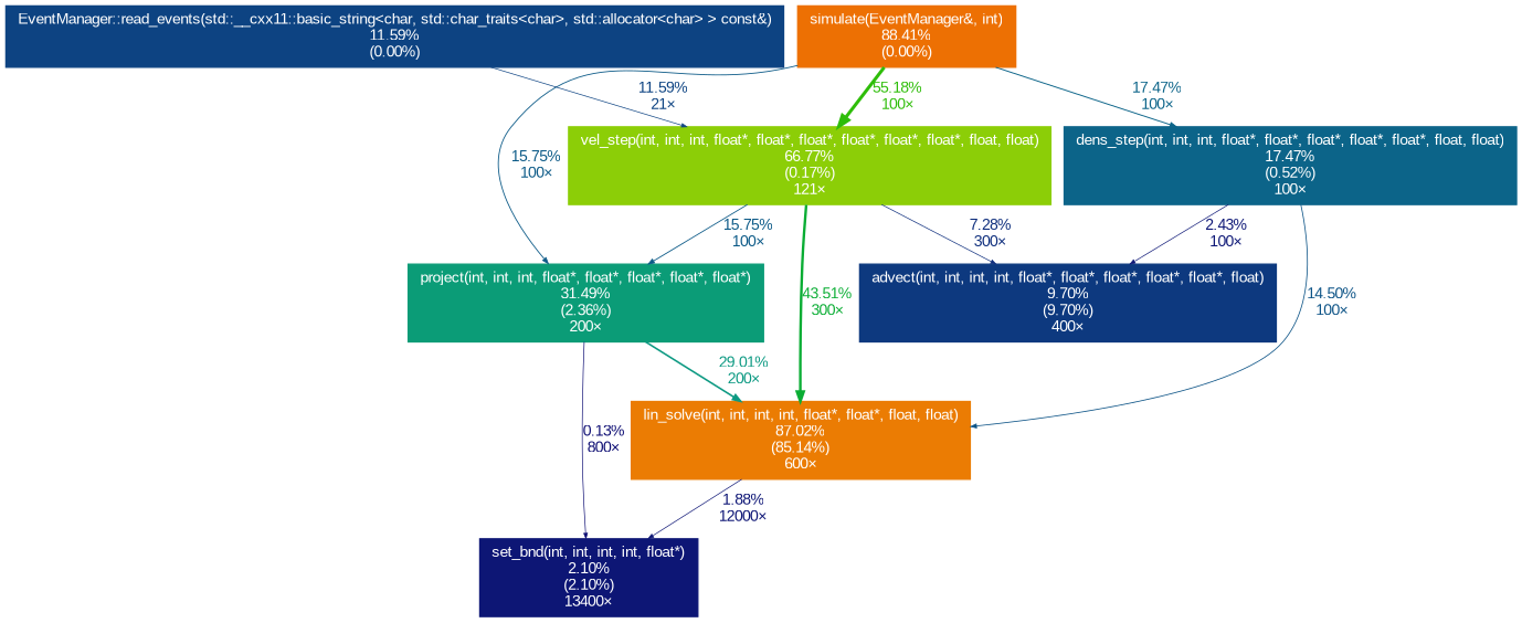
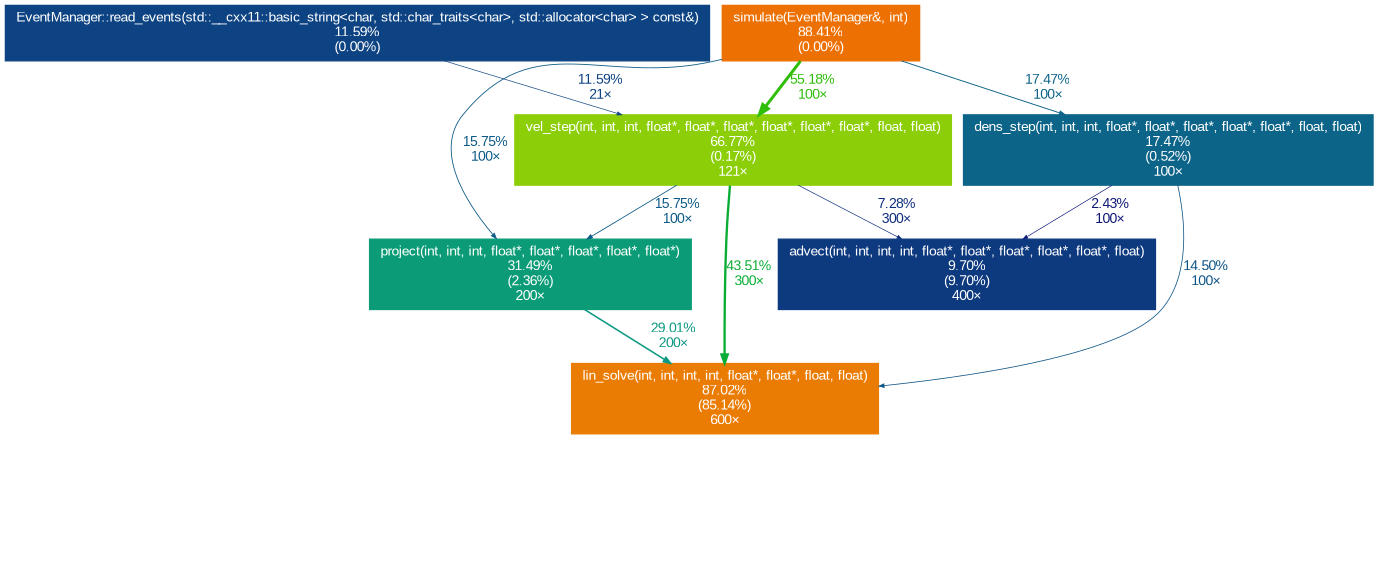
  digraph {
    fontname=Arial
    nodesep=0.125
    ranksep=0.25
    node [fontcolor="#ffffff" fontname=Arial fontsize=10.00 shape=box style=filled]
    edge [arrowsize=0.35 color="#0c5a87" fontcolor="#0c5a87" fontname=Arial fontsize=10.00 labeldistance=0.50 penwidth=0.50]
    n1 [color="#ed7003" height=0 label="simulate(EventManager&, int)\n88.41%\n(0.00%)" width=0]
    n2 [color="#8cce07" height=0 label="vel_step(int, int, int, float*, float*, float*, float*, float*, float*, float, float)\n66.77%\n(0.17%)\n121×" width=0]
    n3 [color="#0b9c77" height=0 label="project(int, int, int, float*, float*, float*, float*, float*)\n31.49%\n(2.36%)\n200×" width=0]
    n4 [color="#0c6489" height=0 label="dens_step(int, int, int, float*, float*, float*, float*, float*, float, float)\n17.47%\n(0.52%)\n100×" width=0]
    n5 [color="#eb7c03" height=0 label="lin_solve(int, int, int, int, float*, float*, float, float)\n87.02%\n(85.14%)\n600×" width=0]
    n6 [color="#0d397f" height=0 label="advect(int, int, int, int, float*, float*, float*, float*, float*, float)\n9.70%\n(9.70%)\n400×" width=0]
-   n7 [color="#0d1675" height=0 label="set_bnd(int, int, int, int, float*)\n2.10%\n(2.10%)\n13400×" width=0]
    n8 [color="#0d4382" height=0 label="EventManager::read_events(std::__cxx11::basic_string<char, std::char_traits<char>, std::allocator<char> > const&)\n11.59%\n(0.00%)" width=0]
    n1 -> n2 [arrowsize=0.74 color="#2ebd09" fontcolor="#2ebd09" label="55.18%\n100×" labeldistance=2.21 penwidth=2.21]
    n1 -> n3 [arrowsize=0.40 label="15.75%\n100×" labeldistance=0.63 penwidth=0.63]
    n1 -> n4 [arrowsize=0.42 color="#0c6489" fontcolor="#0c6489" label="17.47%\n100×" labeldistance=0.70 penwidth=0.70]
    n2 -> n3 [arrowsize=0.40 label="15.75%\n100×" labeldistance=0.63 penwidth=0.63]
    n2 -> n5 [arrowsize=0.66 color="#0aad34" fontcolor="#0aad34" label="43.51%\n300×" labeldistance=1.74 penwidth=1.74]
    n2 -> n6 [color="#0d2d7c" fontcolor="#0d2d7c" label="7.28%\n300×"]
    n3 -> n5 [arrowsize=0.54 color="#0c9982" fontcolor="#0c9982" label="29.01%\n200×" labeldistance=1.16 penwidth=1.16]
-   n3 -> n7 [color="#0d0d73" fontcolor="#0d0d73" label="0.13%\n800×"]
    n4 -> n5 [arrowsize=0.38 color="#0c5386" fontcolor="#0c5386" label="14.50%\n100×" labeldistance=0.58 penwidth=0.58]
    n4 -> n6 [color="#0d1776" fontcolor="#0d1776" label="2.43%\n100×"]
-   n5 -> n7 [color="#0d1575" fontcolor="#0d1575" label="1.88%\n12000×"]
    n8 -> n2 [color="#0d4382" fontcolor="#0d4382" label="11.59%\n21×"]
  }
